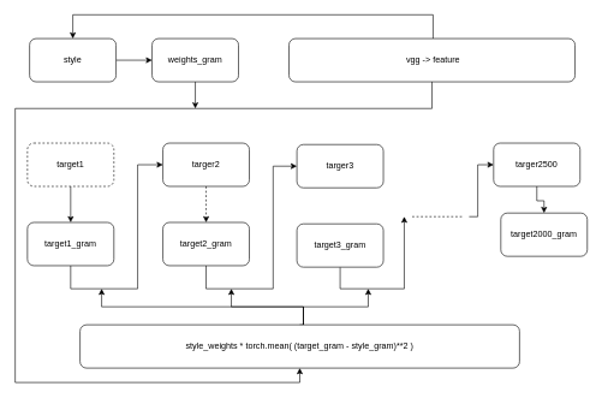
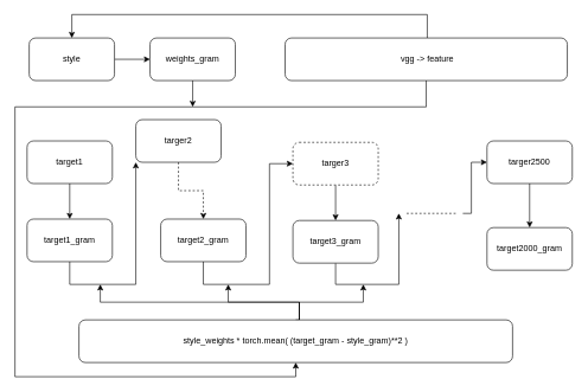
  <mxCell id="0" />
  <mxCell id="1" parent="0" />
  <mxCell id="2" value="" style="edgeStyle=orthogonalEdgeStyle;rounded=0;orthogonalLoop=1;jettySize=auto;html=1;" edge="1" parent="1" source="3" target="7"><mxGeometry relative="1" as="geometry" /></mxCell>
  <mxCell id="3" value="style" style="rounded=1;whiteSpace=wrap;html=1;" vertex="1" parent="1"><mxGeometry x="40" y="53" width="120" height="60" as="geometry" /></mxCell>
  <mxCell id="4" value="" style="edgeStyle=orthogonalEdgeStyle;rounded=0;orthogonalLoop=1;jettySize=auto;html=1;" edge="1" parent="1" source="5" target="9"><mxGeometry relative="1" as="geometry" /></mxCell>
- <mxCell id="5" value="target1" style="rounded=1;whiteSpace=wrap;html=1;dashed=1;" vertex="1" parent="1"><mxGeometry x="37" y="198" width="120" height="60" as="geometry" /></mxCell>
+ <mxCell id="5" value="target1" style="rounded=1;whiteSpace=wrap;html=1;" vertex="1" parent="1"><mxGeometry x="37" y="198" width="120" height="60" as="geometry" /></mxCell>
  <mxCell id="6" style="edgeStyle=orthogonalEdgeStyle;rounded=0;orthogonalLoop=1;jettySize=auto;html=1;exitX=0.5;exitY=1;exitDx=0;exitDy=0;" edge="1" parent="1" source="7"><mxGeometry relative="1" as="geometry"><mxPoint x="270" y="150" as="targetPoint" /></mxGeometry></mxCell>
  <mxCell id="7" value="weights_gram" style="rounded=1;whiteSpace=wrap;html=1;" vertex="1" parent="1"><mxGeometry x="210" y="53" width="120" height="60" as="geometry" /></mxCell>
  <mxCell id="8" style="edgeStyle=orthogonalEdgeStyle;rounded=0;orthogonalLoop=1;jettySize=auto;html=1;" edge="1" parent="1" source="9" target="11"><mxGeometry relative="1" as="geometry"><Array as="points"><mxPoint x="97" y="400" /><mxPoint x="190" y="400" /><mxPoint x="190" y="228" /></Array></mxGeometry></mxCell>
  <mxCell id="9" value="target1_gram" style="rounded=1;whiteSpace=wrap;html=1;" vertex="1" parent="1"><mxGeometry x="37" y="308" width="120" height="60" as="geometry" /></mxCell>
  <mxCell id="10" value="" style="edgeStyle=orthogonalEdgeStyle;rounded=0;orthogonalLoop=1;jettySize=auto;html=1;dashed=1;" edge="1" parent="1" source="11" target="16"><mxGeometry relative="1" as="geometry" /></mxCell>
- <mxCell id="11" value="targer2" style="rounded=1;whiteSpace=wrap;html=1;" vertex="1" parent="1"><mxGeometry x="225" y="198" width="120" height="60" as="geometry" /></mxCell>
+ <mxCell id="11" value="targer2" style="rounded=1;whiteSpace=wrap;html=1;" vertex="1" parent="1"><mxGeometry x="190" y="168" width="120" height="60" as="geometry" /></mxCell>
  <mxCell id="12" style="edgeStyle=orthogonalEdgeStyle;rounded=0;orthogonalLoop=1;jettySize=auto;html=1;entryX=0.5;entryY=0;entryDx=0;entryDy=0;" edge="1" parent="1" source="14" target="3"><mxGeometry relative="1" as="geometry"><Array as="points"><mxPoint x="600" y="20" /><mxPoint x="100" y="20" /></Array></mxGeometry></mxCell>
  <mxCell id="13" style="edgeStyle=orthogonalEdgeStyle;rounded=0;orthogonalLoop=1;jettySize=auto;html=1;exitX=0.5;exitY=1;exitDx=0;exitDy=0;entryX=0.5;entryY=1;entryDx=0;entryDy=0;" edge="1" parent="1" source="14" target="29"><mxGeometry relative="1" as="geometry"><mxPoint x="410" y="520" as="targetPoint" /><Array as="points"><mxPoint x="599" y="150" /><mxPoint x="20" y="150" /><mxPoint x="20" y="530" /><mxPoint x="415" y="530" /></Array></mxGeometry></mxCell>
  <mxCell id="14" value="&amp;nbsp;vgg -&amp;gt; feature" style="rounded=1;whiteSpace=wrap;html=1;" vertex="1" parent="1"><mxGeometry x="400" y="53" width="397" height="60" as="geometry" /></mxCell>
  <mxCell id="15" style="edgeStyle=orthogonalEdgeStyle;rounded=0;orthogonalLoop=1;jettySize=auto;html=1;exitX=0.5;exitY=1;exitDx=0;exitDy=0;entryX=0;entryY=0.5;entryDx=0;entryDy=0;" edge="1" parent="1" source="16" target="22"><mxGeometry relative="1" as="geometry"><Array as="points"><mxPoint x="285" y="400" /><mxPoint x="378" y="400" /><mxPoint x="378" y="230" /></Array></mxGeometry></mxCell>
  <mxCell id="16" value="target2_gram" style="rounded=1;whiteSpace=wrap;html=1;" vertex="1" parent="1"><mxGeometry x="225" y="308" width="120" height="60" as="geometry" /></mxCell>
  <mxCell id="17" value="" style="edgeStyle=orthogonalEdgeStyle;rounded=0;orthogonalLoop=1;jettySize=auto;html=1;" edge="1" parent="1" source="18" target="19"><mxGeometry relative="1" as="geometry" /></mxCell>
  <mxCell id="18" value="targer2500" style="rounded=1;whiteSpace=wrap;html=1;" vertex="1" parent="1"><mxGeometry x="684" y="198" width="120" height="60" as="geometry" /></mxCell>
- <mxCell id="19" value="target2000_gram" style="rounded=1;whiteSpace=wrap;html=1;" vertex="1" parent="1"><mxGeometry x="694" y="295" width="120" height="60" as="geometry" /></mxCell>
+ <mxCell id="19" value="target2000_gram" style="rounded=1;whiteSpace=wrap;html=1;" vertex="1" parent="1"><mxGeometry x="684" y="320" width="120" height="60" as="geometry" /></mxCell>
  <mxCell id="20" value="" style="endArrow=none;dashed=1;html=1;rounded=0;" edge="1" parent="1"><mxGeometry width="50" height="50" relative="1" as="geometry"><mxPoint x="571" y="300" as="sourcePoint" /><mxPoint x="641" y="300" as="targetPoint" /></mxGeometry></mxCell>
- <mxCell id="22" value="targer3" style="rounded=1;whiteSpace=wrap;html=1;" vertex="1" parent="1"><mxGeometry x="411" y="200" width="120" height="60" as="geometry" /></mxCell>
+ <mxCell id="21" value="" style="edgeStyle=orthogonalEdgeStyle;rounded=0;orthogonalLoop=1;jettySize=auto;html=1;" edge="1" parent="1" source="22" target="25"><mxGeometry relative="1" as="geometry" /></mxCell>
+ <mxCell id="22" value="targer3" style="rounded=1;whiteSpace=wrap;html=1;dashed=1;" vertex="1" parent="1"><mxGeometry x="411" y="200" width="120" height="60" as="geometry" /></mxCell>
  <mxCell id="23" style="edgeStyle=orthogonalEdgeStyle;rounded=0;orthogonalLoop=1;jettySize=auto;html=1;exitX=0.5;exitY=1;exitDx=0;exitDy=0;" edge="1" parent="1" source="25"><mxGeometry relative="1" as="geometry"><mxPoint x="560" y="300" as="targetPoint" /><Array as="points"><mxPoint x="471" y="400" /><mxPoint x="560" y="400" /></Array></mxGeometry></mxCell>
  <mxCell id="24" style="edgeStyle=orthogonalEdgeStyle;rounded=0;orthogonalLoop=1;jettySize=auto;html=1;entryX=0;entryY=0.5;entryDx=0;entryDy=0;" edge="1" parent="1" target="18"><mxGeometry relative="1" as="geometry"><mxPoint x="650" y="300" as="sourcePoint" /><Array as="points"><mxPoint x="662" y="300" /><mxPoint x="662" y="228" /></Array></mxGeometry></mxCell>
  <mxCell id="25" value="target3_gram" style="rounded=1;whiteSpace=wrap;html=1;" vertex="1" parent="1"><mxGeometry x="411" y="310" width="120" height="60" as="geometry" /></mxCell>
  <mxCell id="26" style="edgeStyle=orthogonalEdgeStyle;rounded=0;orthogonalLoop=1;jettySize=auto;html=1;exitX=0.5;exitY=0;exitDx=0;exitDy=0;" edge="1" parent="1" source="29"><mxGeometry relative="1" as="geometry"><mxPoint x="140" y="400" as="targetPoint" /><Array as="points"><mxPoint x="420" y="450" /><mxPoint x="420" y="425" /><mxPoint x="140" y="425" /></Array></mxGeometry></mxCell>
  <mxCell id="27" style="edgeStyle=orthogonalEdgeStyle;rounded=0;orthogonalLoop=1;jettySize=auto;html=1;" edge="1" parent="1" source="29"><mxGeometry relative="1" as="geometry"><mxPoint x="320" y="400" as="targetPoint" /><Array as="points"><mxPoint x="420" y="425" /><mxPoint x="320" y="425" /></Array></mxGeometry></mxCell>
  <mxCell id="28" style="edgeStyle=orthogonalEdgeStyle;rounded=0;orthogonalLoop=1;jettySize=auto;html=1;" edge="1" parent="1" source="29"><mxGeometry relative="1" as="geometry"><mxPoint x="510" y="400" as="targetPoint" /><Array as="points"><mxPoint x="420" y="425" /><mxPoint x="510" y="425" /></Array></mxGeometry></mxCell>
  <mxCell id="29" value="style_weights * torch.mean( (target_gram - style_gram)**2 )" style="rounded=1;whiteSpace=wrap;html=1;" vertex="1" parent="1"><mxGeometry x="110" y="450" width="610" height="60" as="geometry" /></mxCell>
